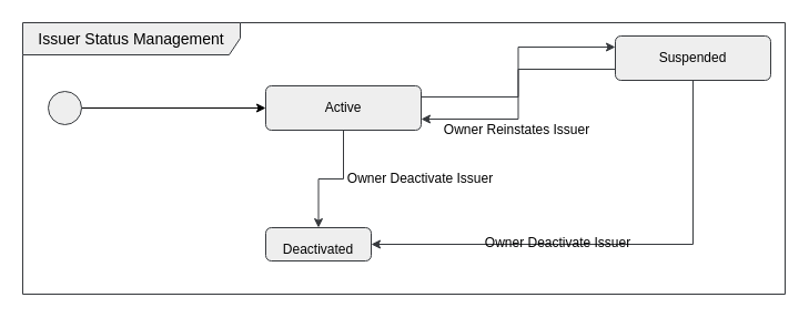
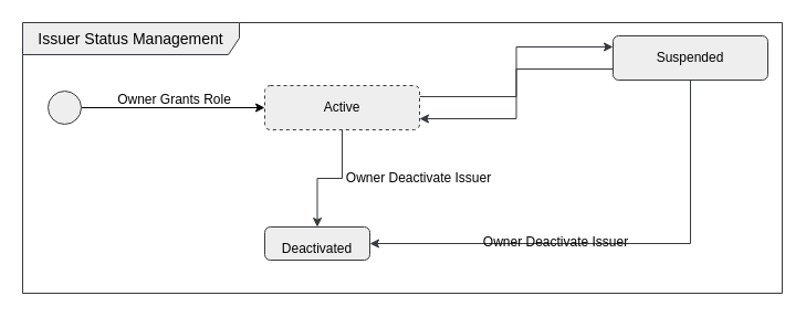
  <mxCell id="0" />
  <mxCell id="1" parent="0" />
  <mxCell id="2" value="&lt;span class=&quot;notion-enable-hover&quot; data-token-index=&quot;0&quot; style=&quot;&quot;&gt;&lt;font style=&quot;color: light-dark(rgb(0, 0, 0), rgb(0, 0, 0)); font-size: 14px;&quot;&gt;Issuer Status Management&lt;/font&gt;&lt;/span&gt;" style="shape=umlFrame;whiteSpace=wrap;html=1;pointerEvents=0;recursiveResize=0;container=1;collapsible=0;width=196;fillColor=#eeeeee;strokeColor=#36393d;height=29;" vertex="1" parent="1"><mxGeometry x="20" y="20" width="687" height="245" as="geometry" /></mxCell>
  <mxCell id="3" style="edgeStyle=orthogonalEdgeStyle;rounded=0;orthogonalLoop=1;jettySize=auto;html=1;entryX=0;entryY=0.25;entryDx=0;entryDy=0;exitX=1;exitY=0.25;exitDx=0;exitDy=0;fillColor=#eeeeee;strokeColor=#36393d;fontColor=light-dark(#000000,#000000);" edge="1" parent="2" source="5" target="10"><mxGeometry relative="1" as="geometry" /></mxCell>
  <mxCell id="4" style="edgeStyle=orthogonalEdgeStyle;rounded=0;orthogonalLoop=1;jettySize=auto;html=1;exitX=0.5;exitY=1;exitDx=0;exitDy=0;entryX=0.5;entryY=0;entryDx=0;entryDy=0;fillColor=#eeeeee;strokeColor=#36393d;fontColor=light-dark(#000000,#000000);" edge="1" parent="2" source="5" target="12"><mxGeometry relative="1" as="geometry" /></mxCell>
- <mxCell id="5" value="Active" style="html=1;align=center;verticalAlign=top;rounded=1;absoluteArcSize=1;arcSize=10;dashed=0;fillColor=#eeeeee;strokeColor=#36393d;fontColor=light-dark(#000000,#000000);whiteSpace=wrap;spacingTop=6;" vertex="1" parent="2"><mxGeometry x="219" y="57" width="140" height="40" as="geometry" /></mxCell>
+ <mxCell id="5" value="Active" style="html=1;align=center;verticalAlign=top;rounded=1;absoluteArcSize=1;arcSize=10;dashed=1;fillColor=#eeeeee;strokeColor=#36393d;fontColor=light-dark(#000000,#000000);whiteSpace=wrap;spacingTop=6;" vertex="1" parent="2"><mxGeometry x="219" y="57" width="140" height="40" as="geometry" /></mxCell>
  <mxCell id="6" style="edgeStyle=orthogonalEdgeStyle;rounded=0;orthogonalLoop=1;jettySize=auto;html=1;entryX=0;entryY=0.5;entryDx=0;entryDy=0;fontColor=light-dark(#000000,#000000);labelBackgroundColor=none;strokeColor=light-dark(#000000,#000000);" edge="1" parent="2" source="7" target="5"><mxGeometry relative="1" as="geometry" /></mxCell>
  <mxCell id="7" value="" style="ellipse;html=1;fillColor=#eeeeee;strokeColor=#36393d;" vertex="1" parent="2"><mxGeometry x="23" y="62" width="30" height="30" as="geometry" /></mxCell>
  <mxCell id="8" style="edgeStyle=orthogonalEdgeStyle;rounded=0;orthogonalLoop=1;jettySize=auto;html=1;exitX=0;exitY=0.75;exitDx=0;exitDy=0;entryX=1;entryY=0.75;entryDx=0;entryDy=0;fillColor=#eeeeee;strokeColor=#36393d;fontColor=light-dark(#000000,#000000);" edge="1" parent="2" source="10" target="5"><mxGeometry relative="1" as="geometry" /></mxCell>
  <mxCell id="9" style="edgeStyle=orthogonalEdgeStyle;rounded=0;orthogonalLoop=1;jettySize=auto;html=1;exitX=0.5;exitY=1;exitDx=0;exitDy=0;entryX=1;entryY=0.5;entryDx=0;entryDy=0;fillColor=#eeeeee;strokeColor=#36393d;fontColor=light-dark(#000000,#000000);" edge="1" parent="2" source="10" target="12"><mxGeometry relative="1" as="geometry" /></mxCell>
  <mxCell id="10" value="Suspended" style="html=1;align=center;verticalAlign=top;rounded=1;absoluteArcSize=1;arcSize=10;dashed=0;fillColor=#eeeeee;strokeColor=#36393d;fontColor=light-dark(#000000,#000000);whiteSpace=wrap;spacingTop=6;" vertex="1" parent="2"><mxGeometry x="534" y="12" width="140" height="40" as="geometry" /></mxCell>
- <mxCell id="11" value="Owner Reinstates Issuer" style="text;html=1;align=center;verticalAlign=middle;resizable=0;points=[];autosize=1;fillColor=none;fontColor=light-dark(#000000,#000000);" vertex="1" parent="2"><mxGeometry x="370" y="84" width="149" height="26" as="geometry" /></mxCell>
  <mxCell id="12" value="Deactivated" style="html=1;align=center;verticalAlign=top;rounded=1;absoluteArcSize=1;arcSize=10;dashed=0;fillColor=#eeeeee;strokeColor=#36393d;fontColor=light-dark(#000000,#000000);whiteSpace=wrap;spacingTop=6;" vertex="1" parent="2"><mxGeometry x="219" y="185" width="95" height="30" as="geometry" /></mxCell>
  <mxCell id="13" value="Owner Deactivate Issuer" style="text;html=1;align=center;verticalAlign=middle;resizable=0;points=[];autosize=1;fillColor=none;fontColor=light-dark(#000000,#000000);" vertex="1" parent="2"><mxGeometry x="283" y="126" width="150" height="30" as="geometry" /></mxCell>
  <mxCell id="14" value="Owner Deactivate Issuer" style="text;align=center;verticalAlign=middle;resizable=0;points=[];autosize=1;fillColor=none;fontColor=light-dark(#000000,#000000);" vertex="1" parent="2"><mxGeometry x="408" y="185" width="149" height="26" as="geometry" /></mxCell>
+ <mxCell id="15" value="Owner Grants Role" style="text;html=1;align=center;verticalAlign=middle;resizable=0;points=[];autosize=1;fillColor=none;fontColor=light-dark(#000000,#000000);" vertex="1" parent="2"><mxGeometry x="76" y="57" width="121" height="26" as="geometry" /></mxCell>
